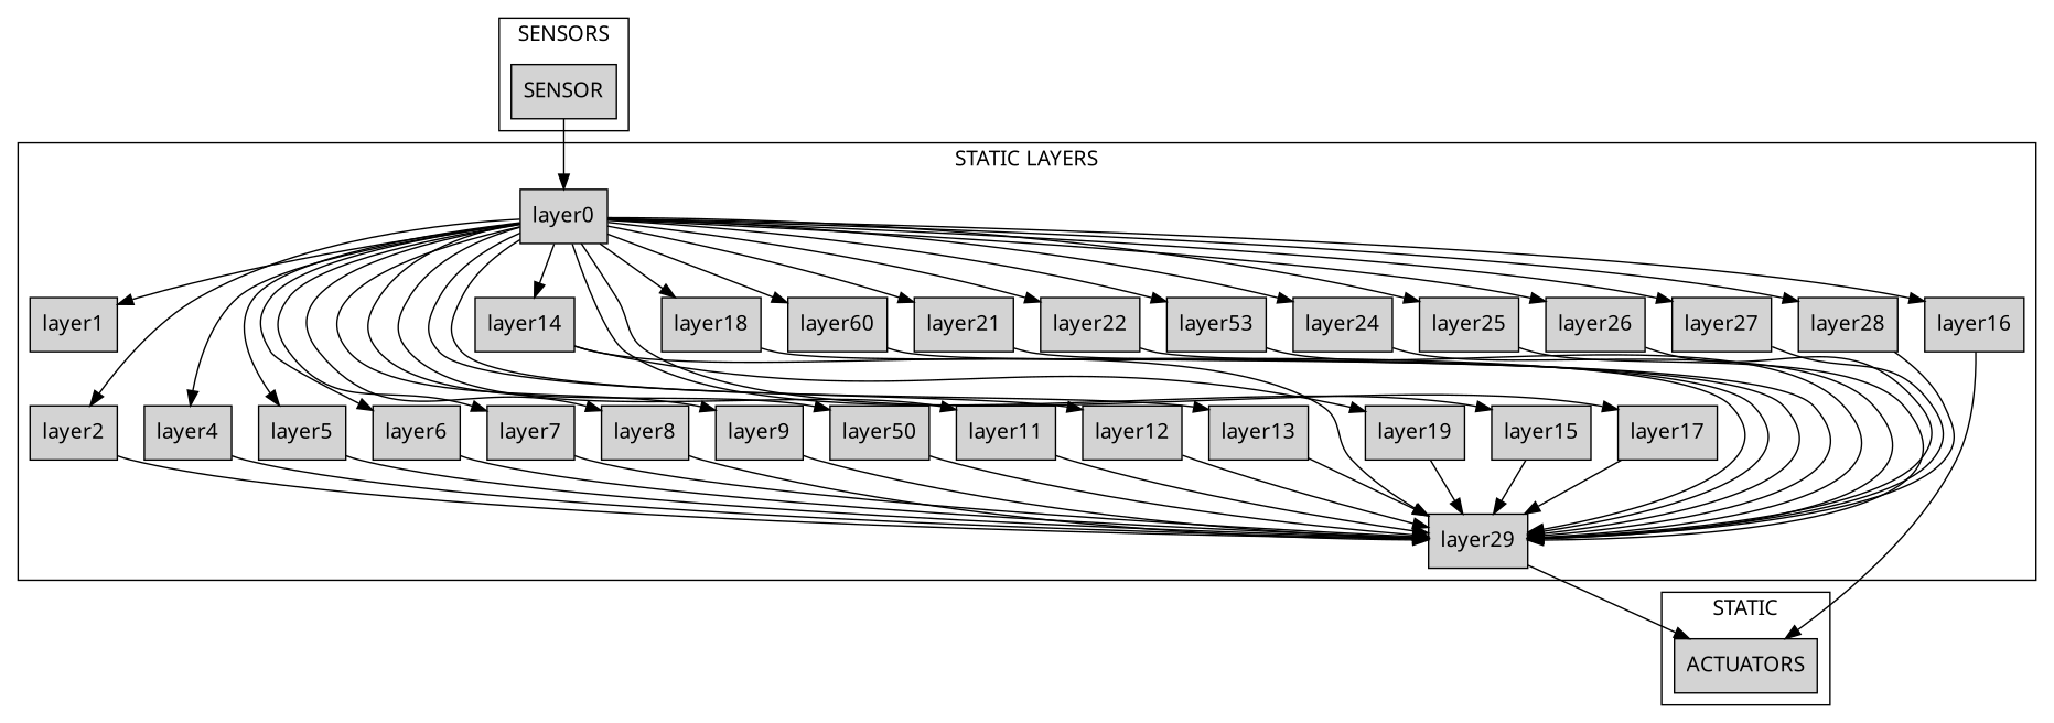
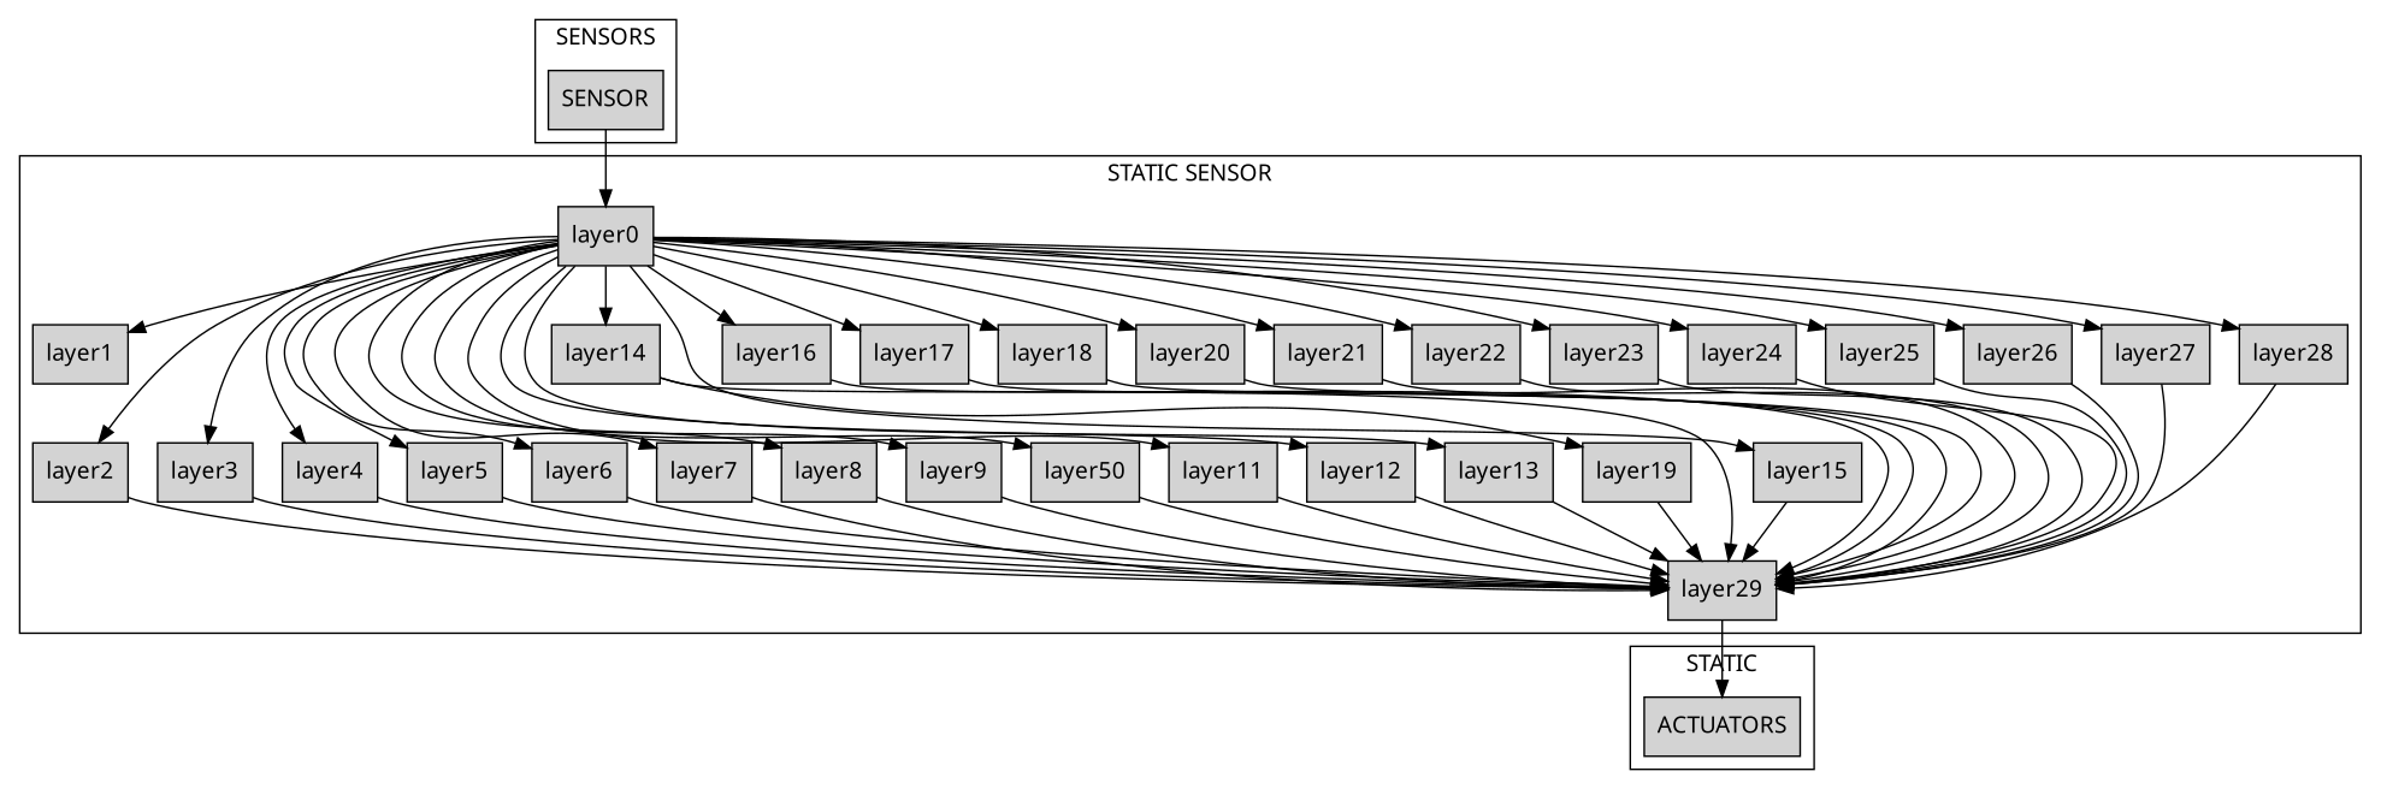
  digraph {
    fontname="Noto Sans"
    rankdir=TB
    node [fontname="Noto Sans" shape=box style=filled]
    edge [fontname="Noto Sans"]
    n1 [label=layer0]
    n2 [label=layer1]
    n3 [label=layer2]
+   n4 [label=layer3]
    n5 [label=layer4]
    n6 [label=layer5]
    n7 [label=layer6]
    n8 [label=layer7]
    n9 [label=layer8]
    n10 [label=layer9]
    n11 [label=layer50]
    n12 [label=layer11]
    n13 [label=layer12]
    n14 [label=layer13]
    n15 [label=layer14]
    n16 [label=layer15]
    n17 [label=layer16]
    n18 [label=layer17]
    n19 [label=layer18]
    n20 [label=layer19]
-   n21 [label=layer60]
+   n21 [label=layer20]
    n22 [label=layer21]
    n23 [label=layer22]
-   n24 [label=layer53]
+   n24 [label=layer23]
    n25 [label=layer24]
    n26 [label=layer25]
    n27 [label=layer26]
    n28 [label=layer27]
    n29 [label=layer28]
    n30 [label=layer29]
    SENSOR
    ACTUATORS
    subgraph cluster_1 {
      color=black
-     label="STATIC LAYERS"
+     label="STATIC SENSOR"
      n1
      n2
      n3
+     n4
      n5
      n6
      n7
      n8
      n9
      n10
      n11
      n12
      n13
      n14
      n15
      n16
      n17
      n18
      n19
      n20
      n21
      n22
      n23
      n24
      n25
      n26
      n27
      n28
      n29
      n30
    }
    subgraph cluster_2 {
      color=black
      label=SENSORS
      SENSOR
    }
    subgraph cluster_3 {
      color=black
      label=STATIC
      ACTUATORS
    }
    n1 -> n2
    n1 -> n3
+   n1 -> n4
    n1 -> n5
    n1 -> n6
    n1 -> n7
    n1 -> n8
    n1 -> n9
    n1 -> n10
    n1 -> n11
    n1 -> n12
    n1 -> n13
    n1 -> n14
    n1 -> n15
    n1 -> n16
    n1 -> n17
    n1 -> n18
    n1 -> n19
    n1 -> n21
    n1 -> n22
    n1 -> n23
    n1 -> n24
    n1 -> n25
    n1 -> n26
    n1 -> n27
    n1 -> n28
    n1 -> n29
    n3 -> n30
+   n4 -> n30
    n5 -> n30
    n6 -> n30
    n7 -> n30
    n8 -> n30
    n9 -> n30
    n10 -> n30
    n11 -> n30
    n12 -> n30
    n13 -> n30
    n14 -> n30
    n15 -> n20
    n15 -> n30
    n16 -> n30
-   n17 -> ACTUATORS
+   n17 -> n30
    n18 -> n30
    n19 -> n30
    n20 -> n30
    n21 -> n30
    n22 -> n30
    n23 -> n30
    n24 -> n30
    n25 -> n30
    n26 -> n30
    n27 -> n30
    n28 -> n30
    n29 -> n30
    n30 -> ACTUATORS
    SENSOR -> n1
  }
